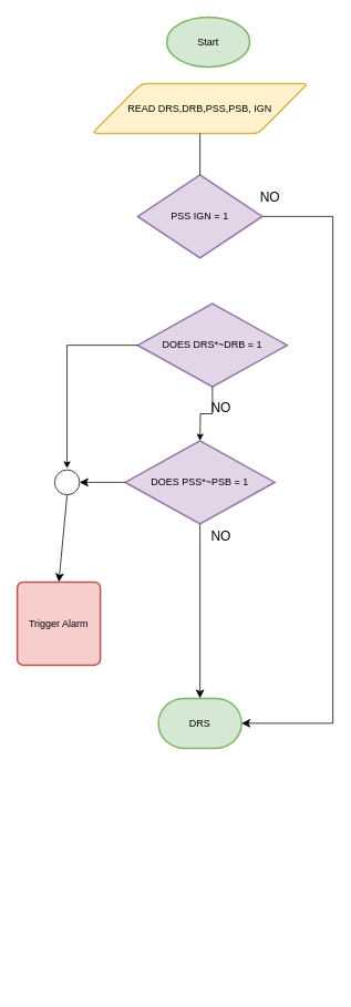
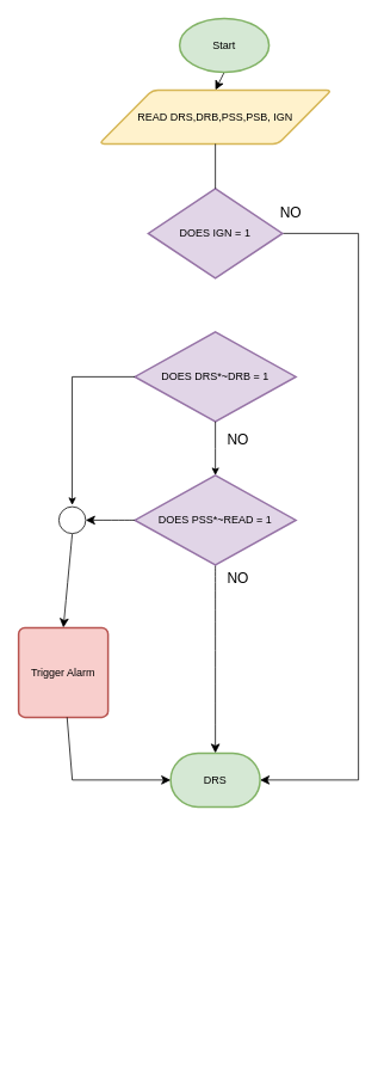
  <mxCell id="0" />
  <mxCell id="1" parent="0" />
+ <mxCell id="2" style="edgeStyle=none;curved=1;rounded=0;orthogonalLoop=1;jettySize=auto;html=1;exitX=0.5;exitY=1;exitDx=0;exitDy=0;exitPerimeter=0;entryX=0.5;entryY=0;entryDx=0;entryDy=0;fontSize=12;startSize=8;endSize=8;" edge="1" parent="1" source="3" target="4"><mxGeometry relative="1" as="geometry" /></mxCell>
  <mxCell id="3" value="Start" style="strokeWidth=2;html=1;shape=mxgraph.flowchart.start_1;whiteSpace=wrap;fillColor=#d5e8d4;strokeColor=#82b366;" parent="1" vertex="1"><mxGeometry x="200" y="20" width="100" height="60" as="geometry" /></mxCell>
  <mxCell id="4" value="READ DRS,DRB,PSS,PSB, IGN" style="shape=parallelogram;html=1;strokeWidth=2;perimeter=parallelogramPerimeter;whiteSpace=wrap;rounded=1;arcSize=12;size=0.23;fillColor=#fff2cc;strokeColor=#d6b656;" parent="1" vertex="1"><mxGeometry x="110" y="100" width="260" height="60" as="geometry" /></mxCell>
  <mxCell id="5" style="edgeStyle=none;curved=0;rounded=0;orthogonalLoop=1;jettySize=auto;html=1;fontSize=12;startSize=8;endSize=8;" edge="1" parent="1" source="6"><mxGeometry relative="1" as="geometry"><mxPoint x="290" y="870" as="targetPoint" /><Array as="points"><mxPoint x="400" y="260" /><mxPoint x="400" y="870" /></Array></mxGeometry></mxCell>
- <mxCell id="6" value="PSS IGN = 1" style="strokeWidth=2;html=1;shape=mxgraph.flowchart.decision;whiteSpace=wrap;fillColor=#e1d5e7;strokeColor=#9673a6;" parent="1" vertex="1"><mxGeometry x="165" y="210" width="150" height="100" as="geometry" /></mxCell>
- <mxCell id="7" value="DOES DRS*~DRB = 1" style="strokeWidth=2;html=1;shape=mxgraph.flowchart.decision;whiteSpace=wrap;fillColor=#e1d5e7;strokeColor=#9673a6;" parent="1" vertex="1"><mxGeometry x="165" y="365" width="180" height="100" as="geometry" /></mxCell>
+ <mxCell id="6" value="DOES IGN = 1" style="strokeWidth=2;html=1;shape=mxgraph.flowchart.decision;whiteSpace=wrap;fillColor=#e1d5e7;strokeColor=#9673a6;" parent="1" vertex="1"><mxGeometry x="165" y="210" width="150" height="100" as="geometry" /></mxCell>
+ <mxCell id="7" value="DOES DRS*~DRB = 1" style="strokeWidth=2;html=1;shape=mxgraph.flowchart.decision;whiteSpace=wrap;fillColor=#e1d5e7;strokeColor=#9673a6;" parent="1" vertex="1"><mxGeometry x="150" y="370" width="180" height="100" as="geometry" /></mxCell>
  <mxCell id="8" style="edgeStyle=none;curved=1;rounded=0;orthogonalLoop=1;jettySize=auto;html=1;exitX=0.5;exitY=1;exitDx=0;exitDy=0;exitPerimeter=0;fontSize=12;startSize=8;endSize=8;" edge="1" parent="1"><mxGeometry relative="1" as="geometry"><mxPoint y="840" as="targetPoint" x="240" /><mxPoint y="630" as="sourcePoint" x="240" /></mxGeometry></mxCell>
  <mxCell id="9" style="edgeStyle=orthogonalEdgeStyle;rounded=0;orthogonalLoop=1;jettySize=auto;html=1;exitX=0.5;exitY=1;exitDx=0;exitDy=0;entryX=0.5;entryY=0;entryDx=0;entryDy=0;entryPerimeter=0;endArrow=none;" parent="1" source="4" target="6" edge="1"><mxGeometry relative="1" as="geometry" /></mxCell>
  <mxCell id="10" style="edgeStyle=orthogonalEdgeStyle;rounded=0;orthogonalLoop=1;jettySize=auto;html=1;exitX=0.5;exitY=1;exitDx=0;exitDy=0;exitPerimeter=0;entryX=0.5;entryY=0;entryDx=0;entryDy=0;entryPerimeter=0;" parent="1" source="7" edge="1"><mxGeometry relative="1" as="geometry"><mxPoint y="530" as="targetPoint" x="240" /></mxGeometry></mxCell>
  <mxCell id="11" style="edgeStyle=none;curved=1;rounded=0;orthogonalLoop=1;jettySize=auto;html=1;exitX=0.5;exitY=1;exitDx=0;exitDy=0;exitPerimeter=0;entryX=0.5;entryY=0;entryDx=0;entryDy=0;fontSize=12;startSize=8;endSize=8;" edge="1" parent="1" source="12" target="14"><mxGeometry relative="1" as="geometry" /></mxCell>
  <mxCell id="12" value="" style="verticalLabelPosition=bottom;verticalAlign=top;html=1;shape=mxgraph.flowchart.on-page_reference;" parent="1" vertex="1"><mxGeometry x="65" y="565" width="30" height="30" as="geometry" /></mxCell>
  <mxCell id="13" style="edgeStyle=orthogonalEdgeStyle;rounded=0;orthogonalLoop=1;jettySize=auto;html=1;exitX=0;exitY=0.5;exitDx=0;exitDy=0;exitPerimeter=0;entryX=0.497;entryY=-0.06;entryDx=0;entryDy=0;entryPerimeter=0;" parent="1" source="7" target="12" edge="1"><mxGeometry relative="1" as="geometry" /></mxCell>
  <mxCell id="14" value="Trigger Alarm" style="rounded=1;whiteSpace=wrap;html=1;absoluteArcSize=1;arcSize=14;strokeWidth=2;fillColor=#f8cecc;strokeColor=#b85450;" vertex="1" parent="1"><mxGeometry x="20" y="700" width="100" height="100" as="geometry" /></mxCell>
  <mxCell id="15" value="DRS" style="strokeWidth=2;html=1;shape=mxgraph.flowchart.terminator;whiteSpace=wrap;fillColor=#d5e8d4;strokeColor=#82b366;" vertex="1" parent="1"><mxGeometry x="190" y="840" width="100" height="60" as="geometry" /></mxCell>
+ <mxCell id="16" style="edgeStyle=none;curved=0;rounded=0;orthogonalLoop=1;jettySize=auto;html=1;entryX=0;entryY=0.5;entryDx=0;entryDy=0;entryPerimeter=0;fontSize=12;startSize=8;endSize=8;" edge="1" parent="1" source="14" target="15"><mxGeometry relative="1" as="geometry"><Array as="points"><mxPoint x="80" y="870" /></Array></mxGeometry></mxCell>
  <mxCell id="17" style="edgeStyle=none;curved=0;rounded=0;orthogonalLoop=1;jettySize=auto;html=1;exitX=1;exitY=0.5;exitDx=0;exitDy=0;exitPerimeter=0;entryX=1;entryY=0.5;entryDx=0;entryDy=0;entryPerimeter=0;fontSize=12;startSize=8;endSize=8;strokeColor=none;" edge="1" parent="1"><mxGeometry relative="1" as="geometry"><mxPoint x="160" y="580" as="sourcePoint" /><mxPoint x="160" y="1190" as="targetPoint" /><Array as="points"><mxPoint x="230" y="580" /><mxPoint x="230" y="1190" /></Array></mxGeometry></mxCell>
  <mxCell id="18" value="NO" style="text;html=1;align=center;verticalAlign=middle;resizable=0;points=[];autosize=1;strokeColor=none;fillColor=none;fontSize=16;" vertex="1" parent="1"><mxGeometry x="299" y="221" width="50" height="30" as="geometry" /></mxCell>
  <mxCell id="19" value="NO" style="text;html=1;align=center;verticalAlign=middle;resizable=0;points=[];autosize=1;strokeColor=none;fillColor=none;fontSize=16;" vertex="1" parent="1"><mxGeometry y="475" width="50" height="30" as="geometry" x="240" /></mxCell>
- <mxCell id="20" value="DOES PSS*~PSB = 1" style="strokeWidth=2;html=1;shape=mxgraph.flowchart.decision;whiteSpace=wrap;fillColor=#e1d5e7;strokeColor=#9673a6;" vertex="1" parent="1"><mxGeometry x="150" y="530" width="180" height="100" as="geometry" /></mxCell>
+ <mxCell id="20" value="DOES PSS*~READ = 1" style="strokeWidth=2;html=1;shape=mxgraph.flowchart.decision;whiteSpace=wrap;fillColor=#e1d5e7;strokeColor=#9673a6;" vertex="1" parent="1"><mxGeometry x="150" y="530" width="180" height="100" as="geometry" /></mxCell>
  <mxCell id="21" style="edgeStyle=none;curved=1;rounded=0;orthogonalLoop=1;jettySize=auto;html=1;entryX=1;entryY=0.5;entryDx=0;entryDy=0;entryPerimeter=0;fontSize=12;startSize=8;endSize=8;" edge="1" parent="1" source="20" target="12"><mxGeometry relative="1" as="geometry" /></mxCell>
  <mxCell id="22" value="NO" style="text;html=1;align=center;verticalAlign=middle;resizable=0;points=[];autosize=1;strokeColor=none;fillColor=none;fontSize=16;" vertex="1" parent="1"><mxGeometry y="630" width="50" height="30" as="geometry" x="240" /></mxCell>
